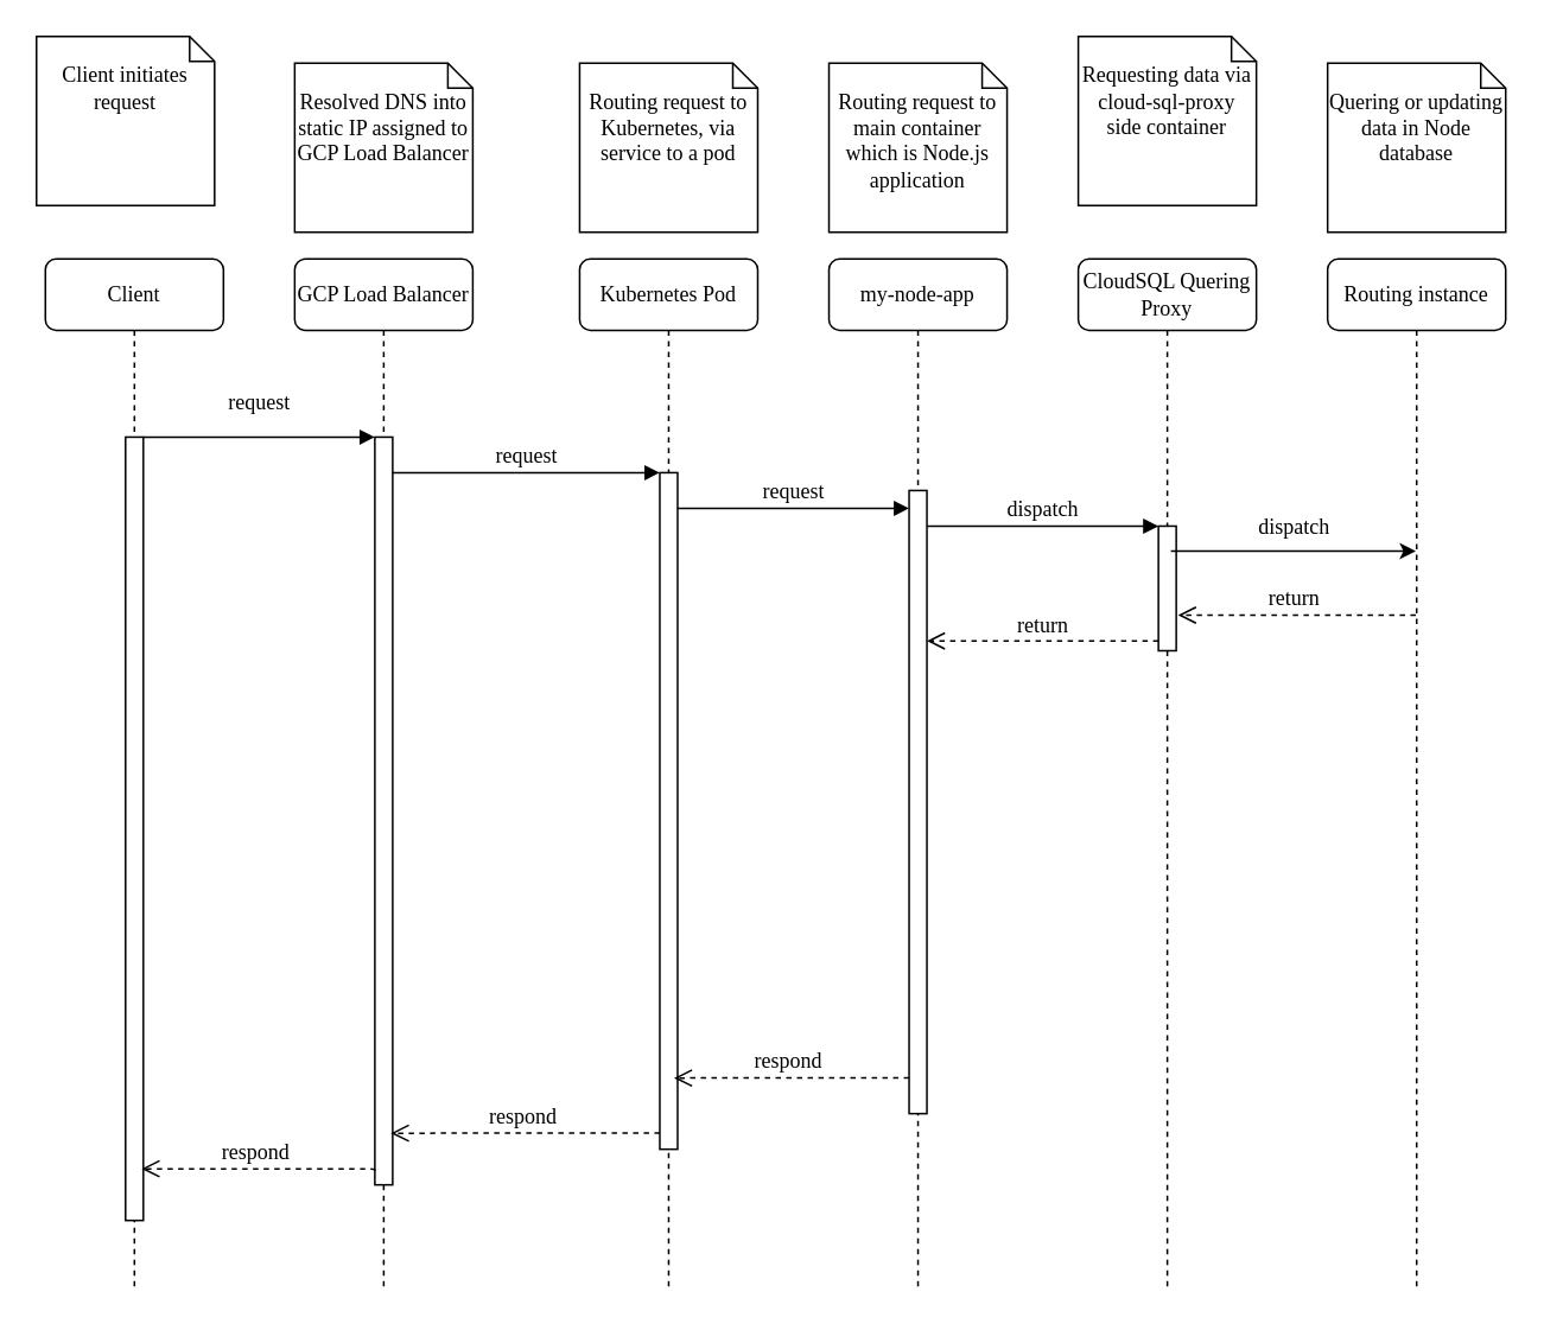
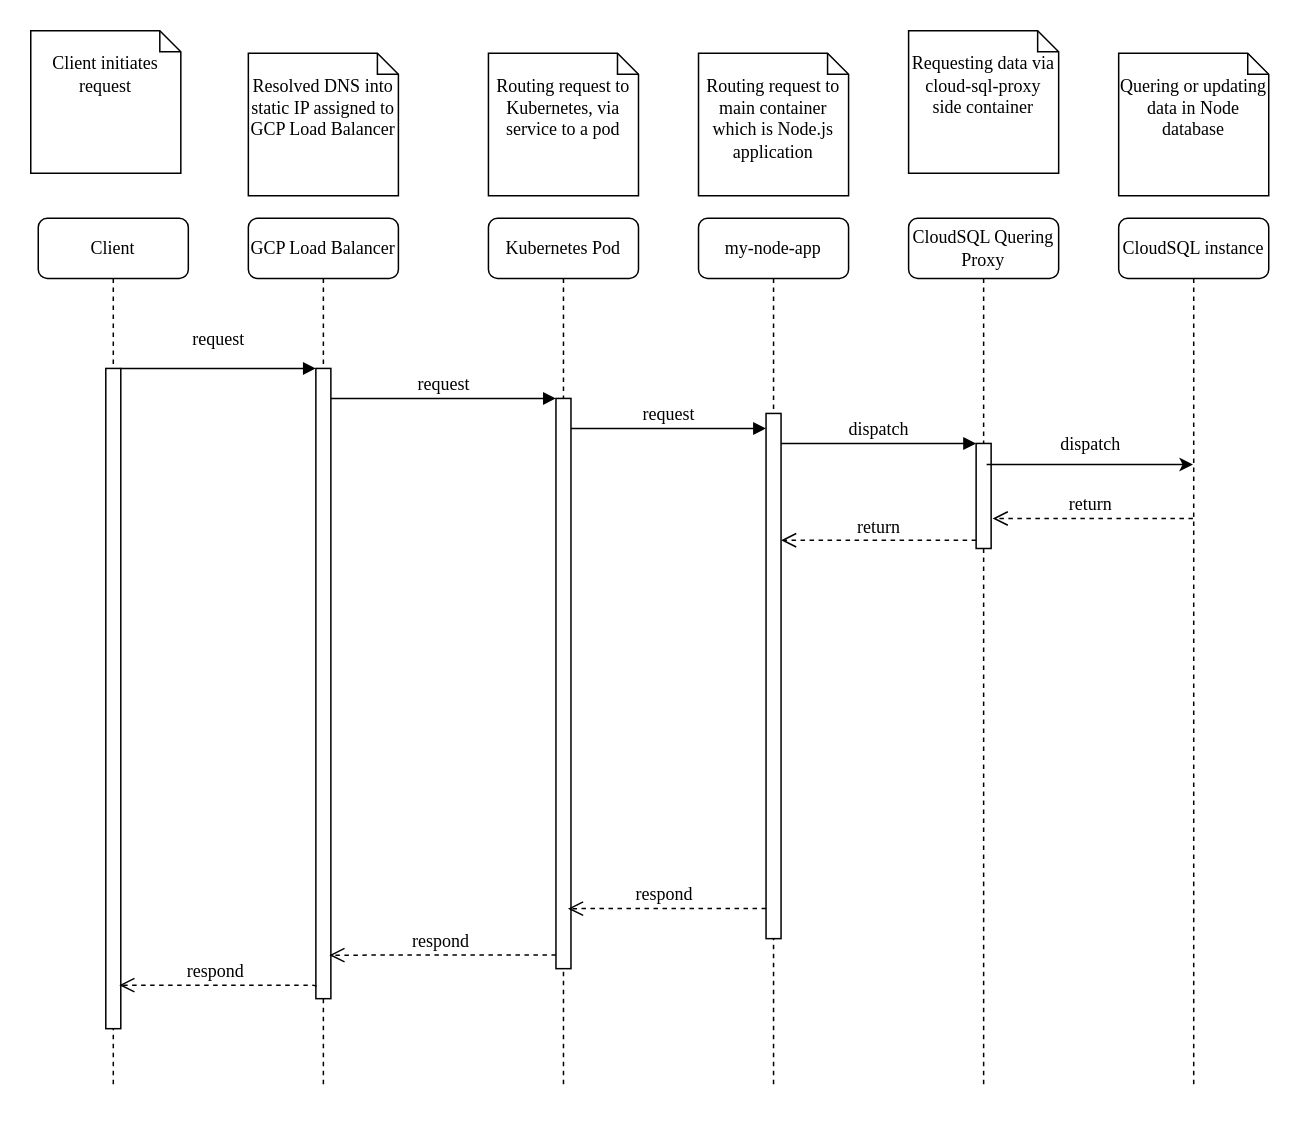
  <mxCell id="0" />
  <mxCell id="1" parent="0" />
  <mxCell id="2" value="GCP Load Balancer" style="shape=umlLifeline;perimeter=lifelinePerimeter;whiteSpace=wrap;html=1;container=1;collapsible=0;recursiveResize=0;outlineConnect=0;rounded=1;shadow=0;comic=0;labelBackgroundColor=none;strokeWidth=1;fontFamily=Verdana;fontSize=12;align=center;" parent="1" vertex="1"><mxGeometry x="165" y="145" width="100" height="580" as="geometry" /></mxCell>
  <mxCell id="3" value="" style="html=1;points=[];perimeter=orthogonalPerimeter;rounded=0;shadow=0;comic=0;labelBackgroundColor=none;strokeWidth=1;fontFamily=Verdana;fontSize=12;align=center;" parent="2" vertex="1"><mxGeometry x="45" y="100" width="10" height="420" as="geometry" /></mxCell>
  <mxCell id="4" value="Kubernetes Pod" style="shape=umlLifeline;perimeter=lifelinePerimeter;whiteSpace=wrap;html=1;container=1;collapsible=0;recursiveResize=0;outlineConnect=0;rounded=1;shadow=0;comic=0;labelBackgroundColor=none;strokeWidth=1;fontFamily=Verdana;fontSize=12;align=center;" parent="1" vertex="1"><mxGeometry x="325" y="145" width="100" height="580" as="geometry" /></mxCell>
  <mxCell id="5" value="" style="html=1;points=[];perimeter=orthogonalPerimeter;rounded=0;shadow=0;comic=0;labelBackgroundColor=none;strokeWidth=1;fontFamily=Verdana;fontSize=12;align=center;" parent="4" vertex="1"><mxGeometry x="45" y="120" width="10" height="380" as="geometry" /></mxCell>
  <mxCell id="6" value="my-node-app" style="shape=umlLifeline;perimeter=lifelinePerimeter;whiteSpace=wrap;html=1;container=1;collapsible=0;recursiveResize=0;outlineConnect=0;rounded=1;shadow=0;comic=0;labelBackgroundColor=none;strokeWidth=1;fontFamily=Verdana;fontSize=12;align=center;" parent="1" vertex="1"><mxGeometry x="465" y="145" width="100" height="580" as="geometry" /></mxCell>
  <mxCell id="7" value="CloudSQL Quering Proxy" style="shape=umlLifeline;perimeter=lifelinePerimeter;whiteSpace=wrap;html=1;container=1;collapsible=0;recursiveResize=0;outlineConnect=0;rounded=1;shadow=0;comic=0;labelBackgroundColor=none;strokeWidth=1;fontFamily=Verdana;fontSize=12;align=center;" parent="1" vertex="1"><mxGeometry x="605" y="145" width="100" height="580" as="geometry" /></mxCell>
  <mxCell id="8" value="" style="html=1;points=[];perimeter=orthogonalPerimeter;rounded=0;shadow=0;comic=0;labelBackgroundColor=none;strokeWidth=1;fontFamily=Verdana;fontSize=12;align=center;" parent="7" vertex="1"><mxGeometry x="45" y="150" width="10" height="70" as="geometry" /></mxCell>
  <mxCell id="9" value="return" style="html=1;verticalAlign=bottom;endArrow=open;dashed=1;endSize=8;labelBackgroundColor=none;fontFamily=Verdana;fontSize=12;edgeStyle=elbowEdgeStyle;elbow=vertical;" parent="7" edge="1"><mxGeometry relative="1" as="geometry"><mxPoint x="-85" y="214.5" as="targetPoint" /><Array as="points"><mxPoint y="214.5" /><mxPoint x="20" y="214.5" /></Array><mxPoint x="45" y="214.5" as="sourcePoint" /></mxGeometry></mxCell>
- <mxCell id="10" value="Routing instance" style="shape=umlLifeline;perimeter=lifelinePerimeter;whiteSpace=wrap;html=1;container=1;collapsible=0;recursiveResize=0;outlineConnect=0;rounded=1;shadow=0;comic=0;labelBackgroundColor=none;strokeWidth=1;fontFamily=Verdana;fontSize=12;align=center;" parent="1" vertex="1"><mxGeometry x="745" y="145" width="100" height="580" as="geometry" /></mxCell>
+ <mxCell id="10" value="CloudSQL instance" style="shape=umlLifeline;perimeter=lifelinePerimeter;whiteSpace=wrap;html=1;container=1;collapsible=0;recursiveResize=0;outlineConnect=0;rounded=1;shadow=0;comic=0;labelBackgroundColor=none;strokeWidth=1;fontFamily=Verdana;fontSize=12;align=center;" parent="1" vertex="1"><mxGeometry x="745" y="145" width="100" height="580" as="geometry" /></mxCell>
  <mxCell id="11" value="Client" style="shape=umlLifeline;perimeter=lifelinePerimeter;whiteSpace=wrap;html=1;container=1;collapsible=0;recursiveResize=0;outlineConnect=0;rounded=1;shadow=0;comic=0;labelBackgroundColor=none;strokeWidth=1;fontFamily=Verdana;fontSize=12;align=center;" parent="1" vertex="1"><mxGeometry x="25" y="145" width="100" height="580" as="geometry" /></mxCell>
  <mxCell id="12" value="" style="html=1;points=[];perimeter=orthogonalPerimeter;rounded=0;shadow=0;comic=0;labelBackgroundColor=none;strokeWidth=1;fontFamily=Verdana;fontSize=12;align=center;" parent="11" vertex="1"><mxGeometry x="45" y="100" width="10" height="440" as="geometry" /></mxCell>
  <mxCell id="13" value="" style="html=1;points=[];perimeter=orthogonalPerimeter;rounded=0;shadow=0;comic=0;labelBackgroundColor=none;strokeWidth=1;fontFamily=Verdana;fontSize=12;align=center;" parent="1" vertex="1"><mxGeometry x="510" y="275" width="10" height="350" as="geometry" /></mxCell>
  <mxCell id="14" value="request" style="html=1;verticalAlign=bottom;endArrow=block;labelBackgroundColor=none;fontFamily=Verdana;fontSize=12;edgeStyle=elbowEdgeStyle;elbow=vertical;" parent="1" source="5" target="13" edge="1"><mxGeometry relative="1" as="geometry"><mxPoint x="435" y="285" as="sourcePoint" /><Array as="points"><mxPoint x="385" y="285" /></Array><mxPoint as="offset" /></mxGeometry></mxCell>
  <mxCell id="15" value="dispatch" style="html=1;verticalAlign=bottom;endArrow=block;entryX=0;entryY=0;labelBackgroundColor=none;fontFamily=Verdana;fontSize=12;edgeStyle=elbowEdgeStyle;elbow=vertical;" parent="1" source="13" target="8" edge="1"><mxGeometry relative="1" as="geometry"><mxPoint x="575" y="295" as="sourcePoint" /></mxGeometry></mxCell>
  <mxCell id="16" value="request" style="html=1;verticalAlign=bottom;endArrow=block;entryX=0;entryY=0;labelBackgroundColor=none;fontFamily=Verdana;fontSize=12;edgeStyle=elbowEdgeStyle;elbow=vertical;" parent="1" source="12" target="3" edge="1"><mxGeometry y="10" relative="1" as="geometry"><mxPoint x="145" y="255" as="sourcePoint" /><mxPoint as="offset" /></mxGeometry></mxCell>
  <mxCell id="17" value="request" style="html=1;verticalAlign=bottom;endArrow=block;entryX=0;entryY=0;labelBackgroundColor=none;fontFamily=Verdana;fontSize=12;edgeStyle=elbowEdgeStyle;elbow=vertical;" parent="1" source="3" target="5" edge="1"><mxGeometry relative="1" as="geometry"><mxPoint x="295" y="265" as="sourcePoint" /></mxGeometry></mxCell>
  <mxCell id="18" value="&lt;div&gt;&lt;br&gt;&lt;/div&gt;Client initiates request" style="shape=note;whiteSpace=wrap;html=1;size=14;verticalAlign=top;align=center;spacingTop=-6;rounded=0;shadow=0;comic=0;labelBackgroundColor=none;strokeWidth=1;fontFamily=Verdana;fontSize=12" parent="1" vertex="1"><mxGeometry x="20" y="20" width="100" height="95" as="geometry" /></mxCell>
  <mxCell id="19" value="&lt;div&gt;&lt;br&gt;&lt;/div&gt;Resolved DNS into static IP assigned to GCP Load Balancer" style="shape=note;whiteSpace=wrap;html=1;size=14;verticalAlign=top;align=center;spacingTop=-6;rounded=0;shadow=0;comic=0;labelBackgroundColor=none;strokeWidth=1;fontFamily=Verdana;fontSize=12" parent="1" vertex="1"><mxGeometry x="165" y="35" width="100" height="95" as="geometry" /></mxCell>
  <mxCell id="20" value="&lt;div&gt;&lt;br&gt;&lt;/div&gt;Routing request to Kubernetes, via service to a pod" style="shape=note;whiteSpace=wrap;html=1;size=14;verticalAlign=top;align=center;spacingTop=-6;rounded=0;shadow=0;comic=0;labelBackgroundColor=none;strokeWidth=1;fontFamily=Verdana;fontSize=12" parent="1" vertex="1"><mxGeometry x="325" y="35" width="100" height="95" as="geometry" /></mxCell>
  <mxCell id="21" value="&lt;div&gt;&lt;br&gt;&lt;/div&gt;Routing request to main container which is Node.js application" style="shape=note;whiteSpace=wrap;html=1;size=14;verticalAlign=top;align=center;spacingTop=-6;rounded=0;shadow=0;comic=0;labelBackgroundColor=none;strokeWidth=1;fontFamily=Verdana;fontSize=12" parent="1" vertex="1"><mxGeometry x="465" y="35" width="100" height="95" as="geometry" /></mxCell>
  <mxCell id="22" value="&lt;div&gt;&lt;br&gt;&lt;/div&gt;Requesting data via cloud-sql-proxy side container" style="shape=note;whiteSpace=wrap;html=1;size=14;verticalAlign=top;align=center;spacingTop=-6;rounded=0;shadow=0;comic=0;labelBackgroundColor=none;strokeWidth=1;fontFamily=Verdana;fontSize=12" parent="1" vertex="1"><mxGeometry x="605" y="20" width="100" height="95" as="geometry" /></mxCell>
  <mxCell id="23" value="&lt;div&gt;&lt;br&gt;&lt;/div&gt;Quering or updating data in Node database" style="shape=note;whiteSpace=wrap;html=1;size=14;verticalAlign=top;align=center;spacingTop=-6;rounded=0;shadow=0;comic=0;labelBackgroundColor=none;strokeWidth=1;fontFamily=Verdana;fontSize=12" parent="1" vertex="1"><mxGeometry x="745" y="35" width="100" height="95" as="geometry" /></mxCell>
  <mxCell id="24" value="" style="endArrow=classic;html=1;rounded=0;exitX=0.7;exitY=0.2;exitDx=0;exitDy=0;exitPerimeter=0;" parent="1" source="8" target="10" edge="1"><mxGeometry width="50" height="50" relative="1" as="geometry"><mxPoint x="475" y="375" as="sourcePoint" /><mxPoint x="525" y="325" as="targetPoint" /></mxGeometry></mxCell>
  <mxCell id="25" value="dispatch" style="html=1;verticalAlign=bottom;endArrow=open;dashed=1;endSize=8;labelBackgroundColor=none;fontFamily=Verdana;fontSize=12;edgeStyle=elbowEdgeStyle;elbow=vertical;entryX=1.1;entryY=0.714;entryDx=0;entryDy=0;entryPerimeter=0;" parent="1" source="10" target="8" edge="1"><mxGeometry x="0.041" y="-40" relative="1" as="geometry"><mxPoint x="665" y="345" as="targetPoint" /><Array as="points"><mxPoint x="722" y="345" /><mxPoint x="752" y="345" /></Array><mxPoint x="777" y="345" as="sourcePoint" /><mxPoint as="offset" /></mxGeometry></mxCell>
  <mxCell id="26" value="return" style="edgeLabel;html=1;align=center;verticalAlign=middle;resizable=0;points=[];fontSize=12;fontFamily=Verdana;" parent="25" vertex="1" connectable="0"><mxGeometry x="-0.079" relative="1" as="geometry"><mxPoint x="-8" y="-10" as="offset" /></mxGeometry></mxCell>
  <mxCell id="27" value="" style="html=1;verticalAlign=bottom;endArrow=open;dashed=1;endSize=8;labelBackgroundColor=none;fontFamily=Verdana;fontSize=12;edgeStyle=elbowEdgeStyle;elbow=vertical;exitX=0;exitY=0.882;exitDx=0;exitDy=0;exitPerimeter=0;entryX=0.8;entryY=0.895;entryDx=0;entryDy=0;entryPerimeter=0;" parent="1" target="5" edge="1"><mxGeometry x="0.041" y="-40" relative="1" as="geometry"><mxPoint x="405" y="605" as="targetPoint" /><Array as="points"><mxPoint x="431" y="605" /><mxPoint x="461" y="605" /></Array><mxPoint x="510" y="604.88" as="sourcePoint" /><mxPoint as="offset" /></mxGeometry></mxCell>
  <mxCell id="28" value="respond" style="edgeLabel;html=1;align=center;verticalAlign=middle;resizable=0;points=[];fontSize=12;fontFamily=Verdana;" parent="27" vertex="1" connectable="0"><mxGeometry x="-0.079" relative="1" as="geometry"><mxPoint x="-8" y="-10" as="offset" /></mxGeometry></mxCell>
  <mxCell id="29" value="" style="html=1;verticalAlign=bottom;endArrow=open;dashed=1;endSize=8;labelBackgroundColor=none;fontFamily=Verdana;fontSize=12;edgeStyle=elbowEdgeStyle;elbow=vertical;exitX=0;exitY=0.976;exitDx=0;exitDy=0;exitPerimeter=0;entryX=0.9;entryY=0.929;entryDx=0;entryDy=0;entryPerimeter=0;" parent="1" source="5" target="3" edge="1"><mxGeometry x="0.041" y="-40" relative="1" as="geometry"><mxPoint x="225" y="635.12" as="targetPoint" /><Array as="points" /><mxPoint x="357" y="635" as="sourcePoint" /><mxPoint as="offset" /></mxGeometry></mxCell>
  <mxCell id="30" value="respond" style="edgeLabel;html=1;align=center;verticalAlign=middle;resizable=0;points=[];fontSize=12;fontFamily=Verdana;" parent="29" vertex="1" connectable="0"><mxGeometry x="-0.079" relative="1" as="geometry"><mxPoint x="-8" y="-10" as="offset" /></mxGeometry></mxCell>
  <mxCell id="31" value="" style="html=1;verticalAlign=bottom;endArrow=open;dashed=1;endSize=8;labelBackgroundColor=none;fontFamily=Verdana;fontSize=12;edgeStyle=elbowEdgeStyle;elbow=vertical;exitX=0;exitY=0.981;exitDx=0;exitDy=0;exitPerimeter=0;entryX=0.9;entryY=0.932;entryDx=0;entryDy=0;entryPerimeter=0;" parent="1" source="3" target="12" edge="1"><mxGeometry x="0.041" y="-40" relative="1" as="geometry"><mxPoint x="105" y="655" as="targetPoint" /><Array as="points" /><mxPoint x="196" y="656" as="sourcePoint" /><mxPoint as="offset" /></mxGeometry></mxCell>
  <mxCell id="32" value="respond" style="edgeLabel;html=1;align=center;verticalAlign=middle;resizable=0;points=[];fontSize=12;fontFamily=Verdana;" parent="31" vertex="1" connectable="0"><mxGeometry x="-0.079" relative="1" as="geometry"><mxPoint x="-8" y="-10" as="offset" /></mxGeometry></mxCell>
